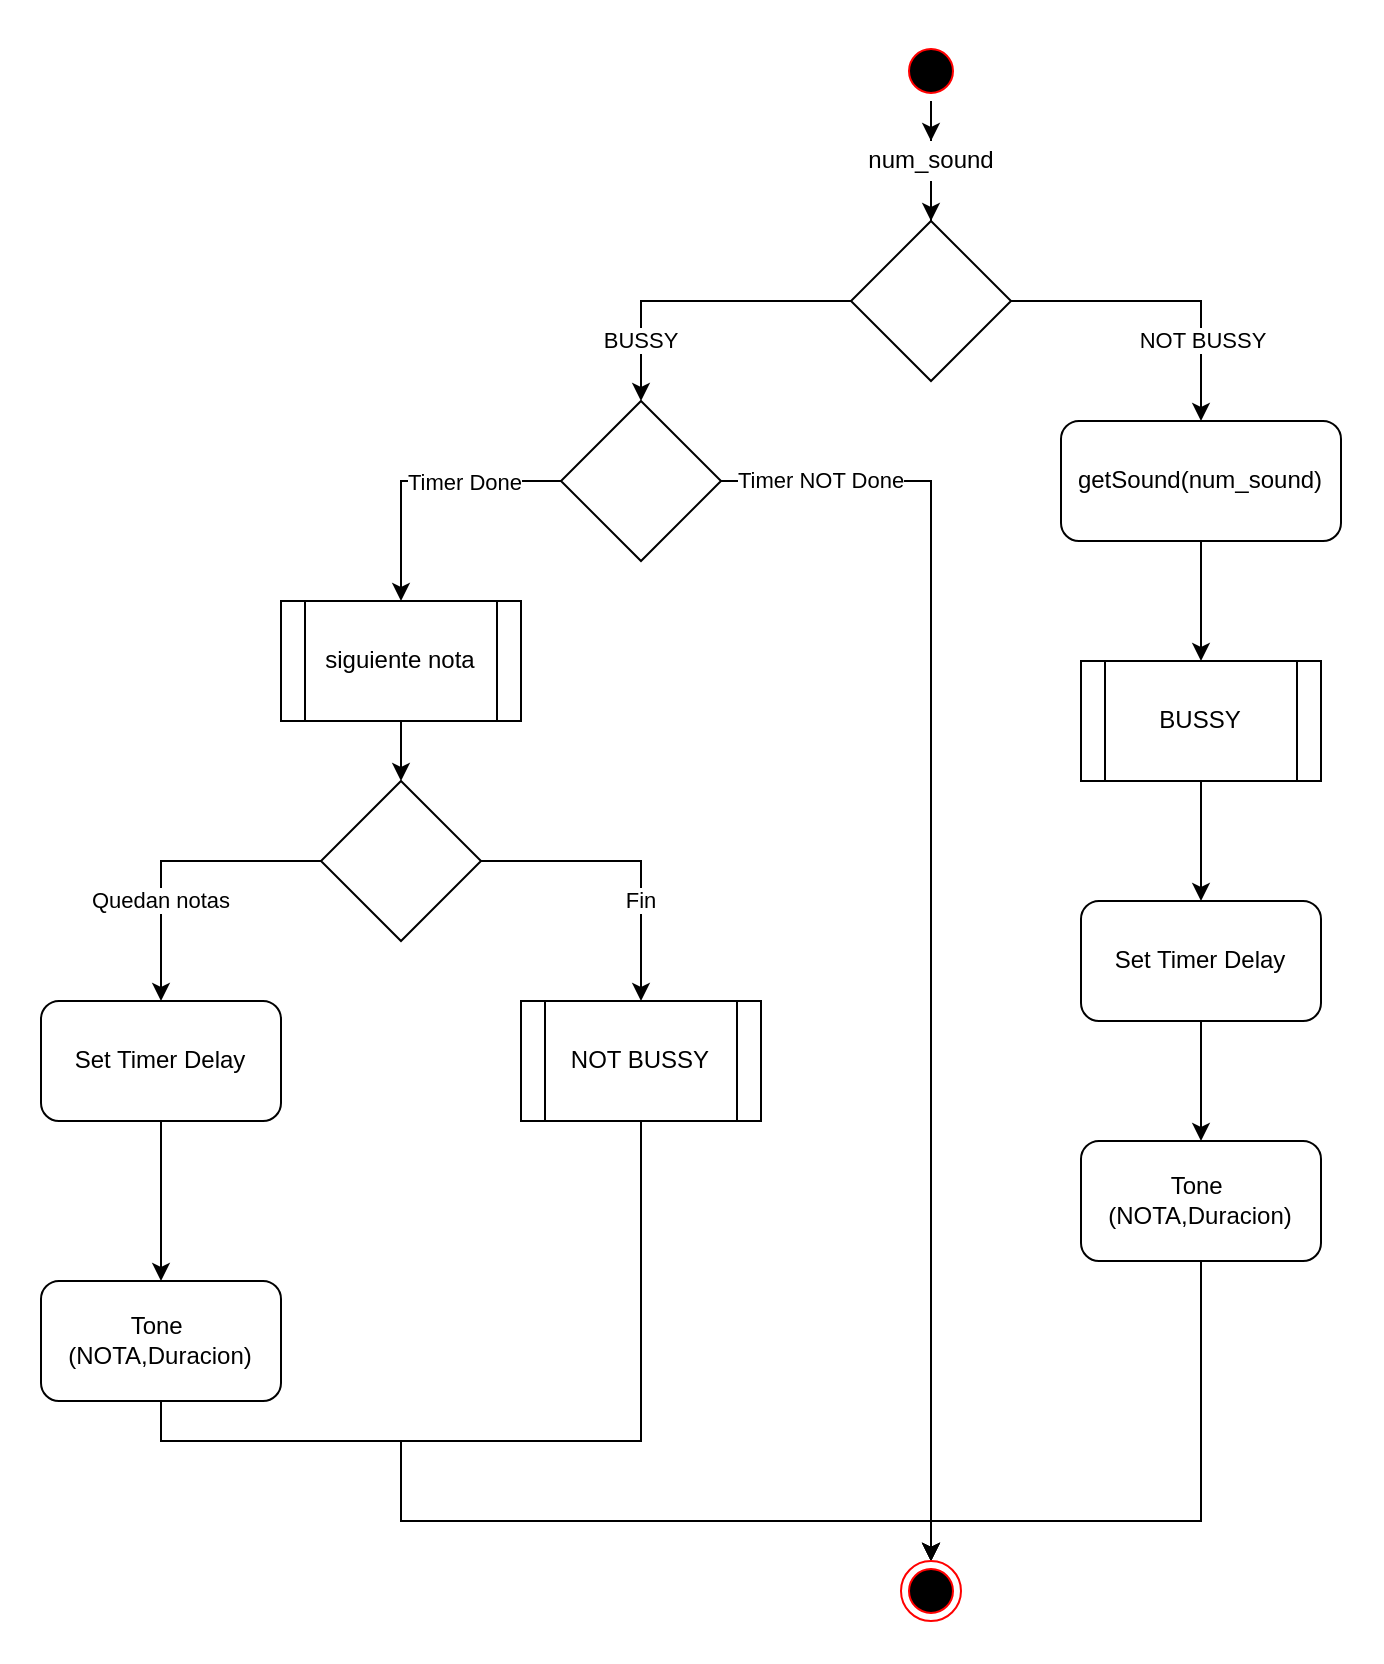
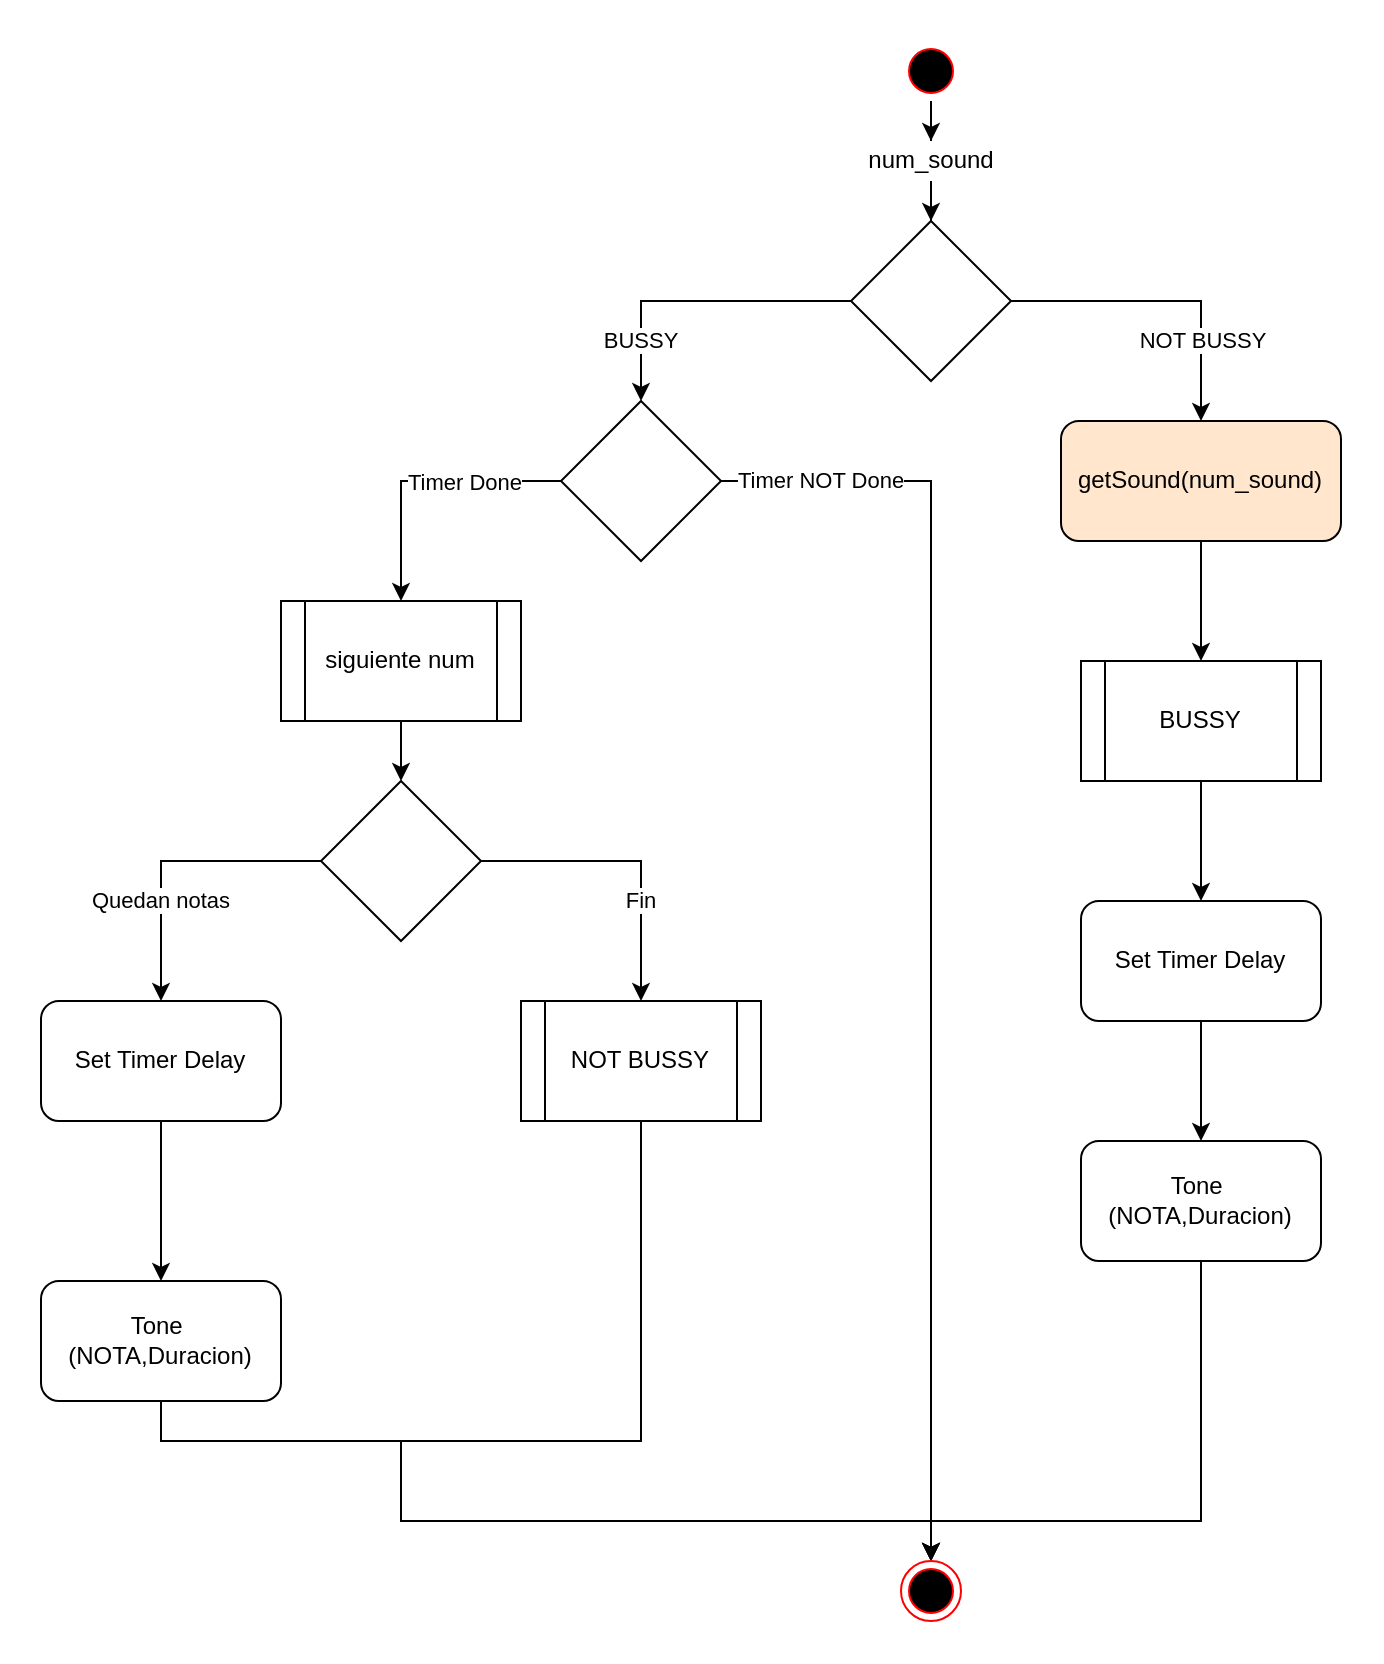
  <mxCell id="0" />
  <mxCell id="1" parent="0" />
  <mxCell id="2" style="edgeStyle=orthogonalEdgeStyle;rounded=0;orthogonalLoop=1;jettySize=auto;html=1;" edge="1" parent="1" source="3" target="8"><mxGeometry relative="1" as="geometry" /></mxCell>
- <mxCell id="3" value="getSound(num_sound)" style="rounded=1;whiteSpace=wrap;html=1;" vertex="1" parent="1"><mxGeometry x="530" y="210" width="140" height="60" as="geometry" /></mxCell>
+ <mxCell id="3" value="getSound(num_sound)" style="rounded=1;whiteSpace=wrap;html=1;fillColor=#ffe6cc;" vertex="1" parent="1"><mxGeometry x="530" y="210" width="140" height="60" as="geometry" /></mxCell>
  <mxCell id="4" style="edgeStyle=orthogonalEdgeStyle;rounded=0;orthogonalLoop=1;jettySize=auto;html=1;" edge="1" parent="1" source="7" target="3"><mxGeometry relative="1" as="geometry"><Array as="points"><mxPoint x="600" y="150" /></Array></mxGeometry></mxCell>
  <mxCell id="5" value="NOT BUSSY" style="edgeLabel;html=1;align=center;verticalAlign=middle;resizable=0;points=[];" vertex="1" connectable="0" parent="4"><mxGeometry y="-6" relative="1" as="geometry"><mxPoint x="17.41" y="13.94" as="offset" /></mxGeometry></mxCell>
  <mxCell id="6" value="BUSSY" style="edgeStyle=orthogonalEdgeStyle;rounded=0;orthogonalLoop=1;jettySize=auto;html=1;" edge="1" parent="1" source="7" target="16"><mxGeometry x="0.356" y="20" relative="1" as="geometry"><mxPoint x="438" y="210" as="targetPoint" /><mxPoint x="-20" y="20" as="offset" /></mxGeometry></mxCell>
  <mxCell id="7" value="" style="rhombus;whiteSpace=wrap;html=1;" vertex="1" parent="1"><mxGeometry x="425" y="110" width="80" height="80" as="geometry" /></mxCell>
  <mxCell id="8" value="BUSSY" style="shape=process;whiteSpace=wrap;html=1;backgroundOutline=1;" vertex="1" parent="1"><mxGeometry x="540" y="330" width="120" height="60" as="geometry" /></mxCell>
  <mxCell id="9" value="Set Timer Delay" style="rounded=1;whiteSpace=wrap;html=1;" vertex="1" parent="1"><mxGeometry x="540" y="450" width="120" height="60" as="geometry" /></mxCell>
  <mxCell id="10" value="" style="edgeStyle=orthogonalEdgeStyle;rounded=0;orthogonalLoop=1;jettySize=auto;html=1;" edge="1" parent="1" source="8" target="9"><mxGeometry relative="1" as="geometry" /></mxCell>
  <mxCell id="11" style="edgeStyle=orthogonalEdgeStyle;rounded=0;orthogonalLoop=1;jettySize=auto;html=1;" edge="1" parent="1" source="12" target="32"><mxGeometry relative="1" as="geometry"><mxPoint x="470" y="810" as="targetPoint" /><Array as="points"><mxPoint x="600" y="760" /><mxPoint x="465" y="760" /></Array></mxGeometry></mxCell>
  <mxCell id="12" value="Tone&amp;nbsp; (NOTA,Duracion)" style="rounded=1;whiteSpace=wrap;html=1;" vertex="1" parent="1"><mxGeometry x="540" y="570" width="120" height="60" as="geometry" /></mxCell>
  <mxCell id="13" value="" style="edgeStyle=orthogonalEdgeStyle;rounded=0;orthogonalLoop=1;jettySize=auto;html=1;" edge="1" parent="1" source="9" target="12"><mxGeometry relative="1" as="geometry" /></mxCell>
  <mxCell id="14" style="edgeStyle=orthogonalEdgeStyle;rounded=0;orthogonalLoop=1;jettySize=auto;html=1;" edge="1" parent="1" source="16" target="32"><mxGeometry relative="1" as="geometry"><mxPoint x="470" y="810" as="targetPoint" /></mxGeometry></mxCell>
  <mxCell id="15" value="Timer NOT Done" style="edgeLabel;html=1;align=center;verticalAlign=middle;resizable=0;points=[];" vertex="1" connectable="0" parent="14"><mxGeometry x="-0.746" y="-5" relative="1" as="geometry"><mxPoint x="-32.29" y="-5.06" as="offset" /></mxGeometry></mxCell>
  <mxCell id="16" value="" style="rhombus;whiteSpace=wrap;html=1;" vertex="1" parent="1"><mxGeometry x="280" y="200" width="80" height="80" as="geometry" /></mxCell>
  <mxCell id="17" value="" style="edgeStyle=orthogonalEdgeStyle;rounded=0;orthogonalLoop=1;jettySize=auto;html=1;" edge="1" parent="1" source="16" target="19"><mxGeometry relative="1" as="geometry"><mxPoint x="248" y="280" as="targetPoint" /></mxGeometry></mxCell>
  <mxCell id="18" value="Timer Done" style="edgeLabel;html=1;align=center;verticalAlign=middle;resizable=0;points=[];" vertex="1" connectable="0" parent="17"><mxGeometry x="-0.235" y="-2" relative="1" as="geometry"><mxPoint x="5" y="2" as="offset" /></mxGeometry></mxCell>
- <mxCell id="19" value="siguiente nota" style="shape=process;whiteSpace=wrap;html=1;backgroundOutline=1;" vertex="1" parent="1"><mxGeometry x="140" y="300" width="120" height="60" as="geometry" /></mxCell>
+ <mxCell id="19" value="siguiente num" style="shape=process;whiteSpace=wrap;html=1;backgroundOutline=1;" vertex="1" parent="1"><mxGeometry x="140" y="300" width="120" height="60" as="geometry" /></mxCell>
  <mxCell id="20" value="" style="edgeStyle=orthogonalEdgeStyle;rounded=0;orthogonalLoop=1;jettySize=auto;html=1;" edge="1" parent="1" source="19" target="23"><mxGeometry relative="1" as="geometry"><mxPoint x="248" y="434" as="targetPoint" /></mxGeometry></mxCell>
  <mxCell id="21" value="Fin" style="edgeStyle=orthogonalEdgeStyle;rounded=0;orthogonalLoop=1;jettySize=auto;html=1;" edge="1" parent="1" source="23" target="27"><mxGeometry x="0.068" y="-20" relative="1" as="geometry"><mxPoint x="20" y="20" as="offset" /></mxGeometry></mxCell>
  <mxCell id="22" value="Quedan notas" style="edgeStyle=orthogonalEdgeStyle;rounded=0;orthogonalLoop=1;jettySize=auto;html=1;" edge="1" parent="1" source="23" target="31"><mxGeometry x="0.068" y="20" relative="1" as="geometry"><mxPoint x="-20" y="20" as="offset" /></mxGeometry></mxCell>
  <mxCell id="23" value="" style="rhombus;whiteSpace=wrap;html=1;" vertex="1" parent="1"><mxGeometry x="160" y="390" width="80" height="80" as="geometry" /></mxCell>
  <mxCell id="24" value="" style="edgeStyle=orthogonalEdgeStyle;rounded=0;orthogonalLoop=1;jettySize=auto;html=1;" edge="1" parent="1" source="25" target="7"><mxGeometry relative="1" as="geometry" /></mxCell>
  <mxCell id="25" value="num_sound" style="text;html=1;align=center;verticalAlign=middle;resizable=0;points=[];autosize=1;" vertex="1" parent="1"><mxGeometry x="425" y="70" width="80" height="20" as="geometry" /></mxCell>
  <mxCell id="26" style="edgeStyle=orthogonalEdgeStyle;rounded=0;orthogonalLoop=1;jettySize=auto;html=1;" edge="1" parent="1" source="27" target="32"><mxGeometry relative="1" as="geometry"><mxPoint x="470" y="810" as="targetPoint" /><Array as="points"><mxPoint x="320" y="720" /><mxPoint x="200" y="720" /><mxPoint x="200" y="760" /><mxPoint x="465" y="760" /></Array></mxGeometry></mxCell>
  <mxCell id="27" value="NOT BUSSY" style="shape=process;whiteSpace=wrap;html=1;backgroundOutline=1;" vertex="1" parent="1"><mxGeometry x="260" y="500" width="120" height="60" as="geometry" /></mxCell>
  <mxCell id="28" style="edgeStyle=orthogonalEdgeStyle;rounded=0;orthogonalLoop=1;jettySize=auto;html=1;" edge="1" parent="1" source="29" target="32"><mxGeometry relative="1" as="geometry"><mxPoint x="470" y="810" as="targetPoint" /><Array as="points"><mxPoint x="80" y="720" /><mxPoint x="200" y="720" /><mxPoint x="200" y="760" /><mxPoint x="465" y="760" /></Array></mxGeometry></mxCell>
  <mxCell id="29" value="Tone&amp;nbsp; (NOTA,Duracion)" style="rounded=1;whiteSpace=wrap;html=1;" vertex="1" parent="1"><mxGeometry x="20" y="640" width="120" height="60" as="geometry" /></mxCell>
  <mxCell id="30" style="edgeStyle=orthogonalEdgeStyle;rounded=0;orthogonalLoop=1;jettySize=auto;html=1;" edge="1" parent="1" source="31" target="29"><mxGeometry relative="1" as="geometry" /></mxCell>
  <mxCell id="31" value="Set Timer Delay" style="rounded=1;whiteSpace=wrap;html=1;" vertex="1" parent="1"><mxGeometry x="20" y="500" width="120" height="60" as="geometry" /></mxCell>
  <mxCell id="32" value="" style="ellipse;html=1;shape=endState;fillColor=#000000;strokeColor=#ff0000;" vertex="1" parent="1"><mxGeometry x="450" y="780" width="30" height="30" as="geometry" /></mxCell>
  <mxCell id="33" style="edgeStyle=orthogonalEdgeStyle;rounded=0;orthogonalLoop=1;jettySize=auto;html=1;" edge="1" parent="1" source="34" target="25"><mxGeometry relative="1" as="geometry" /></mxCell>
  <mxCell id="34" value="" style="ellipse;html=1;shape=startState;fillColor=#000000;strokeColor=#ff0000;" vertex="1" parent="1"><mxGeometry x="450" width="30" height="30" as="geometry" y="20" /></mxCell>
